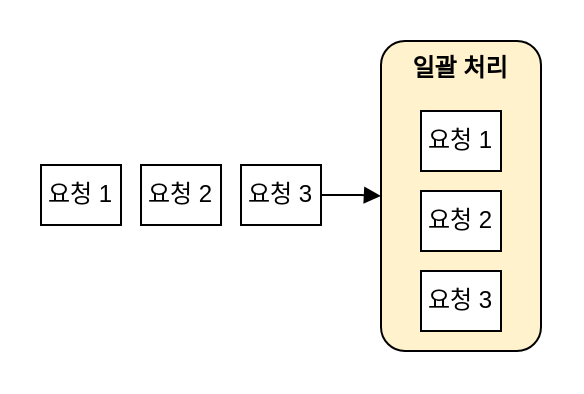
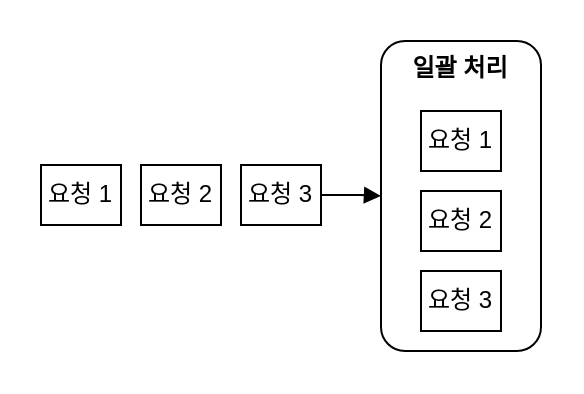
  <mxCell id="0" />
  <mxCell id="1" parent="0" />
- <mxCell id="2" value="일괄 처리" style="rounded=1;whiteSpace=wrap;html=1;verticalAlign=top;fontStyle=1;fillColor=#fff2cc;" vertex="1" parent="1"><mxGeometry x="190" y="20" width="80" height="155" as="geometry" /></mxCell>
+ <mxCell id="2" value="일괄 처리" style="rounded=1;whiteSpace=wrap;html=1;verticalAlign=top;fontStyle=1" vertex="1" parent="1"><mxGeometry x="190" y="20" width="80" height="155" as="geometry" /></mxCell>
  <mxCell id="3" value="요청 1" style="rounded=0;whiteSpace=wrap;html=1;" vertex="1" parent="1"><mxGeometry x="20" y="82" width="40" height="30" as="geometry" /></mxCell>
  <mxCell id="4" value="요청 2" style="rounded=0;whiteSpace=wrap;html=1;" vertex="1" parent="1"><mxGeometry x="70" y="82" width="40" height="30" as="geometry" /></mxCell>
  <mxCell id="5" style="edgeStyle=orthogonalEdgeStyle;rounded=0;orthogonalLoop=1;jettySize=auto;html=1;entryX=0;entryY=0.5;entryDx=0;entryDy=0;endArrow=block;endFill=1;" edge="1" parent="1" source="6" target="2"><mxGeometry relative="1" as="geometry" /></mxCell>
  <mxCell id="6" value="요청 3" style="rounded=0;whiteSpace=wrap;html=1;" vertex="1" parent="1"><mxGeometry x="120" y="82" width="40" height="30" as="geometry" /></mxCell>
  <mxCell id="7" value="요청 1" style="rounded=0;whiteSpace=wrap;html=1;" vertex="1" parent="1"><mxGeometry x="210" y="55" width="40" height="30" as="geometry" /></mxCell>
  <mxCell id="8" value="요청 2" style="rounded=0;whiteSpace=wrap;html=1;" vertex="1" parent="1"><mxGeometry x="210" y="95" width="40" height="30" as="geometry" /></mxCell>
  <mxCell id="9" value="요청 3" style="rounded=0;whiteSpace=wrap;html=1;" vertex="1" parent="1"><mxGeometry x="210" y="135" width="40" height="30" as="geometry" /></mxCell>
